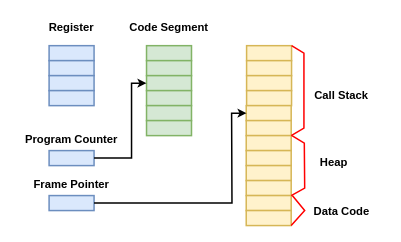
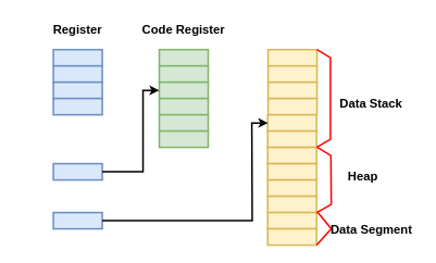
  <mxCell id="0" />
  <mxCell id="1" parent="0" />
  <mxCell id="2" value="" style="rounded=0;whiteSpace=wrap;html=1;fontSize=15;strokeColor=#6c8ebf;strokeWidth=2;fillColor=#dae8fc;" vertex="1" parent="1"><mxGeometry x="65" y="60" width="60" height="20" as="geometry" /></mxCell>
  <mxCell id="3" value="" style="rounded=0;whiteSpace=wrap;html=1;fontSize=15;strokeColor=#6c8ebf;strokeWidth=2;fillColor=#dae8fc;" vertex="1" parent="1"><mxGeometry x="65" y="80" width="60" height="20" as="geometry" /></mxCell>
  <mxCell id="4" value="" style="rounded=0;whiteSpace=wrap;html=1;fontSize=15;strokeColor=#6c8ebf;strokeWidth=2;fillColor=#dae8fc;" vertex="1" parent="1"><mxGeometry x="65" y="100" width="60" height="20" as="geometry" /></mxCell>
  <mxCell id="5" value="" style="rounded=0;whiteSpace=wrap;html=1;fontSize=15;strokeColor=#6c8ebf;strokeWidth=2;fillColor=#dae8fc;" vertex="1" parent="1"><mxGeometry x="65" y="120" width="60" height="20" as="geometry" /></mxCell>
  <mxCell id="6" value="" style="rounded=0;whiteSpace=wrap;html=1;fontSize=15;strokeColor=#6c8ebf;strokeWidth=2;fillColor=#dae8fc;" vertex="1" parent="1"><mxGeometry x="65" y="200" width="60" height="20" as="geometry" /></mxCell>
  <mxCell id="7" value="" style="rounded=0;whiteSpace=wrap;html=1;fontSize=15;strokeColor=#6c8ebf;strokeWidth=2;fillColor=#dae8fc;" vertex="1" parent="1"><mxGeometry x="65" y="260" width="60" height="20" as="geometry" /></mxCell>
  <mxCell id="8" value="&lt;b&gt;Register&lt;/b&gt;" style="rounded=0;whiteSpace=wrap;html=1;fontSize=15;strokeColor=none;strokeWidth=2;fillColor=none;" vertex="1" parent="1"><mxGeometry x="55" y="20" width="80" height="30" as="geometry" /></mxCell>
- <mxCell id="9" value="&lt;b&gt;Program Counter&lt;/b&gt;" style="rounded=0;whiteSpace=wrap;html=1;fontSize=15;strokeColor=none;strokeWidth=2;fillColor=none;" vertex="1" parent="1"><mxGeometry x="20" y="170" width="150" height="30" as="geometry" /></mxCell>
- <mxCell id="10" value="&lt;b&gt;Frame Pointer&lt;/b&gt;" style="rounded=0;whiteSpace=wrap;html=1;fontSize=15;strokeColor=none;strokeWidth=2;fillColor=none;" vertex="1" parent="1"><mxGeometry x="20" y="230" width="150" height="30" as="geometry" /></mxCell>
  <mxCell id="11" value="" style="rounded=0;whiteSpace=wrap;html=1;fontSize=15;strokeColor=#82b366;strokeWidth=2;fillColor=#d5e8d4;" vertex="1" parent="1"><mxGeometry x="195" y="60" width="60" height="20" as="geometry" /></mxCell>
  <mxCell id="12" value="" style="rounded=0;whiteSpace=wrap;html=1;fontSize=15;strokeColor=#82b366;strokeWidth=2;fillColor=#d5e8d4;" vertex="1" parent="1"><mxGeometry x="195" y="80" width="60" height="20" as="geometry" /></mxCell>
  <mxCell id="13" value="" style="rounded=0;whiteSpace=wrap;html=1;fontSize=15;strokeColor=#82b366;strokeWidth=2;fillColor=#d5e8d4;" vertex="1" parent="1"><mxGeometry x="195" y="100" width="60" height="20" as="geometry" /></mxCell>
  <mxCell id="14" value="" style="rounded=0;whiteSpace=wrap;html=1;fontSize=15;strokeColor=#82b366;strokeWidth=2;fillColor=#d5e8d4;" vertex="1" parent="1"><mxGeometry x="195" y="120" width="60" height="20" as="geometry" /></mxCell>
  <mxCell id="15" value="" style="rounded=0;whiteSpace=wrap;html=1;fontSize=15;strokeColor=#82b366;strokeWidth=2;fillColor=#d5e8d4;" vertex="1" parent="1"><mxGeometry x="195" y="140" width="60" height="20" as="geometry" /></mxCell>
  <mxCell id="16" value="" style="rounded=0;whiteSpace=wrap;html=1;fontSize=15;strokeColor=#82b366;strokeWidth=2;fillColor=#d5e8d4;" vertex="1" parent="1"><mxGeometry x="195" y="160" width="60" height="20" as="geometry" /></mxCell>
  <mxCell id="17" value="" style="rounded=0;whiteSpace=wrap;html=1;fontSize=15;strokeColor=#d6b656;strokeWidth=2;fillColor=#fff2cc;" vertex="1" parent="1"><mxGeometry x="328.5" y="60" width="60" height="20" as="geometry" /></mxCell>
  <mxCell id="18" value="" style="rounded=0;whiteSpace=wrap;html=1;fontSize=15;strokeColor=#d6b656;strokeWidth=2;fillColor=#fff2cc;" vertex="1" parent="1"><mxGeometry x="328.5" y="80" width="60" height="20" as="geometry" /></mxCell>
  <mxCell id="19" value="" style="rounded=0;whiteSpace=wrap;html=1;fontSize=15;strokeColor=#d6b656;strokeWidth=2;fillColor=#fff2cc;" vertex="1" parent="1"><mxGeometry x="328.5" y="100" width="60" height="20" as="geometry" /></mxCell>
  <mxCell id="20" value="" style="rounded=0;whiteSpace=wrap;html=1;fontSize=15;strokeColor=#d6b656;strokeWidth=2;fillColor=#fff2cc;" vertex="1" parent="1"><mxGeometry x="328.5" y="120" width="60" height="20" as="geometry" /></mxCell>
  <mxCell id="21" value="" style="rounded=0;whiteSpace=wrap;html=1;fontSize=15;strokeColor=#d6b656;strokeWidth=2;fillColor=#fff2cc;" vertex="1" parent="1"><mxGeometry x="328" y="140" width="60" height="20" as="geometry" /></mxCell>
  <mxCell id="22" value="" style="rounded=0;whiteSpace=wrap;html=1;fontSize=15;strokeColor=#d6b656;strokeWidth=2;fillColor=#fff2cc;" vertex="1" parent="1"><mxGeometry x="328" y="160" width="60" height="20" as="geometry" /></mxCell>
  <mxCell id="23" value="" style="rounded=0;whiteSpace=wrap;html=1;fontSize=15;strokeColor=#d6b656;strokeWidth=2;fillColor=#fff2cc;" vertex="1" parent="1"><mxGeometry x="328" y="180" width="60" height="20" as="geometry" /></mxCell>
  <mxCell id="24" value="" style="rounded=0;whiteSpace=wrap;html=1;fontSize=15;strokeColor=#d6b656;strokeWidth=2;fillColor=#fff2cc;" vertex="1" parent="1"><mxGeometry x="328" y="200" width="60" height="20" as="geometry" /></mxCell>
  <mxCell id="25" value="" style="rounded=0;whiteSpace=wrap;html=1;fontSize=15;strokeColor=#d6b656;strokeWidth=2;fillColor=#fff2cc;" vertex="1" parent="1"><mxGeometry x="328" y="220" width="60" height="20" as="geometry" /></mxCell>
  <mxCell id="26" value="" style="rounded=0;whiteSpace=wrap;html=1;fontSize=15;strokeColor=#d6b656;strokeWidth=2;fillColor=#fff2cc;" vertex="1" parent="1"><mxGeometry x="328" y="240" width="60" height="20" as="geometry" /></mxCell>
- <mxCell id="27" value="&lt;b&gt;Code Segment&lt;/b&gt;" style="rounded=0;whiteSpace=wrap;html=1;fontSize=15;strokeColor=none;strokeWidth=2;fillColor=none;" vertex="1" parent="1"><mxGeometry x="150" y="20" width="150" height="30" as="geometry" /></mxCell>
+ <mxCell id="27" value="&lt;b&gt;Code Register&lt;/b&gt;" style="rounded=0;whiteSpace=wrap;html=1;fontSize=15;strokeColor=none;strokeWidth=2;fillColor=none;" vertex="1" parent="1"><mxGeometry x="150" y="20" width="150" height="30" as="geometry" /></mxCell>
  <mxCell id="28" value="" style="endArrow=none;html=1;rounded=0;fontSize=15;strokeColor=#FF0000;strokeWidth=2;entryX=1;entryY=0;entryDx=0;entryDy=0;exitX=1;exitY=0;exitDx=0;exitDy=0;" edge="1" parent="1" source="23" target="17"><mxGeometry width="50" height="50" relative="1" as="geometry"><mxPoint x="425" y="280" as="sourcePoint" /><mxPoint x="475" y="230" as="targetPoint" /><Array as="points"><mxPoint x="405" y="170" /><mxPoint x="405" y="70" /></Array></mxGeometry></mxCell>
  <mxCell id="29" value="" style="rounded=0;whiteSpace=wrap;html=1;fontSize=15;strokeColor=#d6b656;strokeWidth=2;fillColor=#fff2cc;" vertex="1" parent="1"><mxGeometry x="328" y="260" width="60" height="20" as="geometry" /></mxCell>
  <mxCell id="30" value="" style="rounded=0;whiteSpace=wrap;html=1;fontSize=15;strokeColor=#d6b656;strokeWidth=2;fillColor=#fff2cc;" vertex="1" parent="1"><mxGeometry x="328" y="280" width="60" height="20" as="geometry" /></mxCell>
  <mxCell id="31" value="" style="endArrow=none;html=1;rounded=0;fontSize=15;strokeColor=#FF0000;strokeWidth=2;entryX=1;entryY=0;entryDx=0;entryDy=0;exitX=1;exitY=0;exitDx=0;exitDy=0;" edge="1" parent="1" source="29"><mxGeometry width="50" height="50" relative="1" as="geometry"><mxPoint x="388.5" y="300" as="sourcePoint" /><mxPoint x="389" y="180" as="targetPoint" /><Array as="points"><mxPoint x="406" y="250" /><mxPoint x="405.5" y="190" /></Array></mxGeometry></mxCell>
  <mxCell id="32" value="" style="endArrow=none;html=1;rounded=0;fontSize=15;strokeColor=#FF0000;strokeWidth=2;entryX=1;entryY=0;entryDx=0;entryDy=0;exitX=1;exitY=1;exitDx=0;exitDy=0;" edge="1" parent="1" source="30"><mxGeometry width="50" height="50" relative="1" as="geometry"><mxPoint x="390" y="300" as="sourcePoint" /><mxPoint x="389.5" y="260" as="targetPoint" /><Array as="points"><mxPoint x="406" y="280" /></Array></mxGeometry></mxCell>
  <mxCell id="33" value="&lt;b&gt;Heap&lt;/b&gt;" style="rounded=0;whiteSpace=wrap;html=1;fontSize=15;strokeColor=none;strokeWidth=2;fillColor=none;" vertex="1" parent="1"><mxGeometry x="405" y="200" width="80" height="30" as="geometry" /></mxCell>
- <mxCell id="34" value="&lt;b&gt;Call Stack&lt;/b&gt;" style="rounded=0;whiteSpace=wrap;html=1;fontSize=15;strokeColor=none;strokeWidth=2;fillColor=none;" vertex="1" parent="1"><mxGeometry x="415" y="110" width="80" height="30" as="geometry" /></mxCell>
- <mxCell id="35" value="&lt;b&gt;Data Code&lt;/b&gt;" style="rounded=0;whiteSpace=wrap;html=1;fontSize=15;strokeColor=none;strokeWidth=2;fillColor=none;" vertex="1" parent="1"><mxGeometry x="397.5" y="265" width="115" height="30" as="geometry" /></mxCell>
+ <mxCell id="34" value="&lt;b&gt;Data Stack&lt;/b&gt;" style="rounded=0;whiteSpace=wrap;html=1;fontSize=15;strokeColor=none;strokeWidth=2;fillColor=none;" vertex="1" parent="1"><mxGeometry x="415" y="110" width="80" height="30" as="geometry" /></mxCell>
+ <mxCell id="35" value="&lt;b&gt;Data Segment&lt;/b&gt;" style="rounded=0;whiteSpace=wrap;html=1;fontSize=15;strokeColor=none;strokeWidth=2;fillColor=none;" vertex="1" parent="1"><mxGeometry x="397.5" y="265" width="115" height="30" as="geometry" /></mxCell>
  <mxCell id="36" value="" style="endArrow=classic;html=1;rounded=0;fontSize=15;strokeColor=#000000;strokeWidth=2;exitX=1;exitY=0.5;exitDx=0;exitDy=0;" edge="1" parent="1" source="6"><mxGeometry width="50" height="50" relative="1" as="geometry"><mxPoint x="425" y="270" as="sourcePoint" /><mxPoint x="195" y="110" as="targetPoint" /><Array as="points"><mxPoint x="175" y="210" /><mxPoint x="175" y="110" /></Array></mxGeometry></mxCell>
  <mxCell id="37" value="" style="endArrow=classic;html=1;rounded=0;fontSize=15;strokeColor=#000000;strokeWidth=2;exitX=1;exitY=0.5;exitDx=0;exitDy=0;" edge="1" parent="1" source="7"><mxGeometry width="50" height="50" relative="1" as="geometry"><mxPoint x="258.5" y="250" as="sourcePoint" /><mxPoint x="328.5" y="150" as="targetPoint" /><Array as="points"><mxPoint x="309" y="270" /><mxPoint x="308.5" y="150" /></Array></mxGeometry></mxCell>
